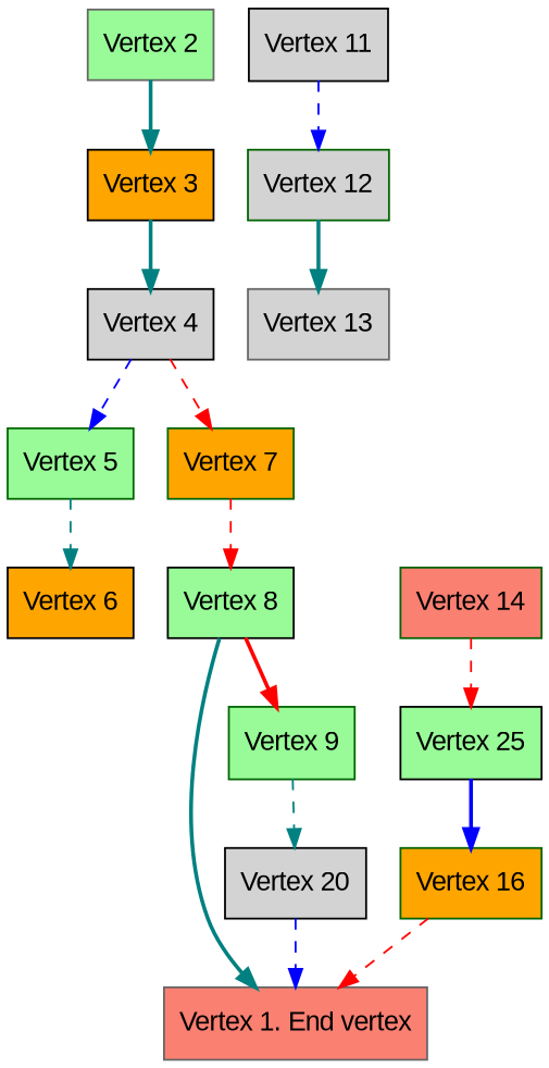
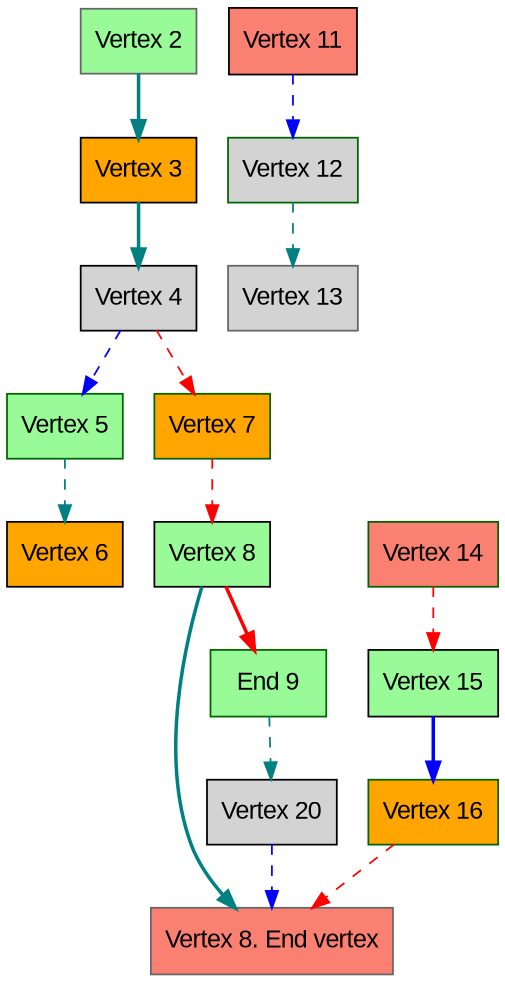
  digraph {
    node [color=black fillcolor=palegreen fontname=Arial shape=record style=filled]
    edge [color=teal style=dashed]
    n1 [color=gray40 label="Vertex 2"]
    n2 [fillcolor=orange label="Vertex 3"]
    n3 [fillcolor=lightgrey label="Vertex 4"]
-   n4 [fillcolor=lightgrey label="Vertex 11"]
+   n4 [fillcolor=salmon label="Vertex 11"]
    n5 [color=darkgreen fillcolor=lightgrey label="Vertex 12"]
    n6 [color=darkgreen label="Vertex 5"]
    n7 [color=darkgreen fillcolor=orange label="Vertex 7"]
    n8 [color=gray40 fillcolor=lightgrey label="Vertex 13"]
    n9 [fillcolor=orange label="Vertex 6"]
    n10 [label="Vertex 8"]
-   n11 [color=gray40 fillcolor=salmon label="Vertex 1. End vertex"]
-   n12 [color=darkgreen label="Vertex 9"]
+   n11 [color=gray40 fillcolor=salmon label="Vertex 8. End vertex"]
+   n12 [color=darkgreen label="End 9"]
    n13 [color=darkgreen fillcolor=salmon label="Vertex 14"]
-   n14 [label="Vertex 25"]
+   n14 [label="Vertex 15"]
    n15 [fillcolor=lightgrey label="Vertex 20"]
    n16 [color=darkgreen fillcolor=orange label="Vertex 16"]
    n1 -> n2 [style=bold]
    n2 -> n3 [style=bold]
    n3 -> n6 [color=blue]
    n3 -> n7 [color=red]
    n4 -> n5 [color=blue]
-   n5 -> n8 [style=bold]
+   n5 -> n8
    n6 -> n9
    n7 -> n10 [color=red]
    n10 -> n11 [style=bold]
    n10 -> n12 [color=red style=bold]
    n12 -> n15
    n13 -> n14 [color=red]
    n14 -> n16 [color=blue style=bold]
    n15 -> n11 [color=blue]
    n16 -> n11 [color=red]
  }
